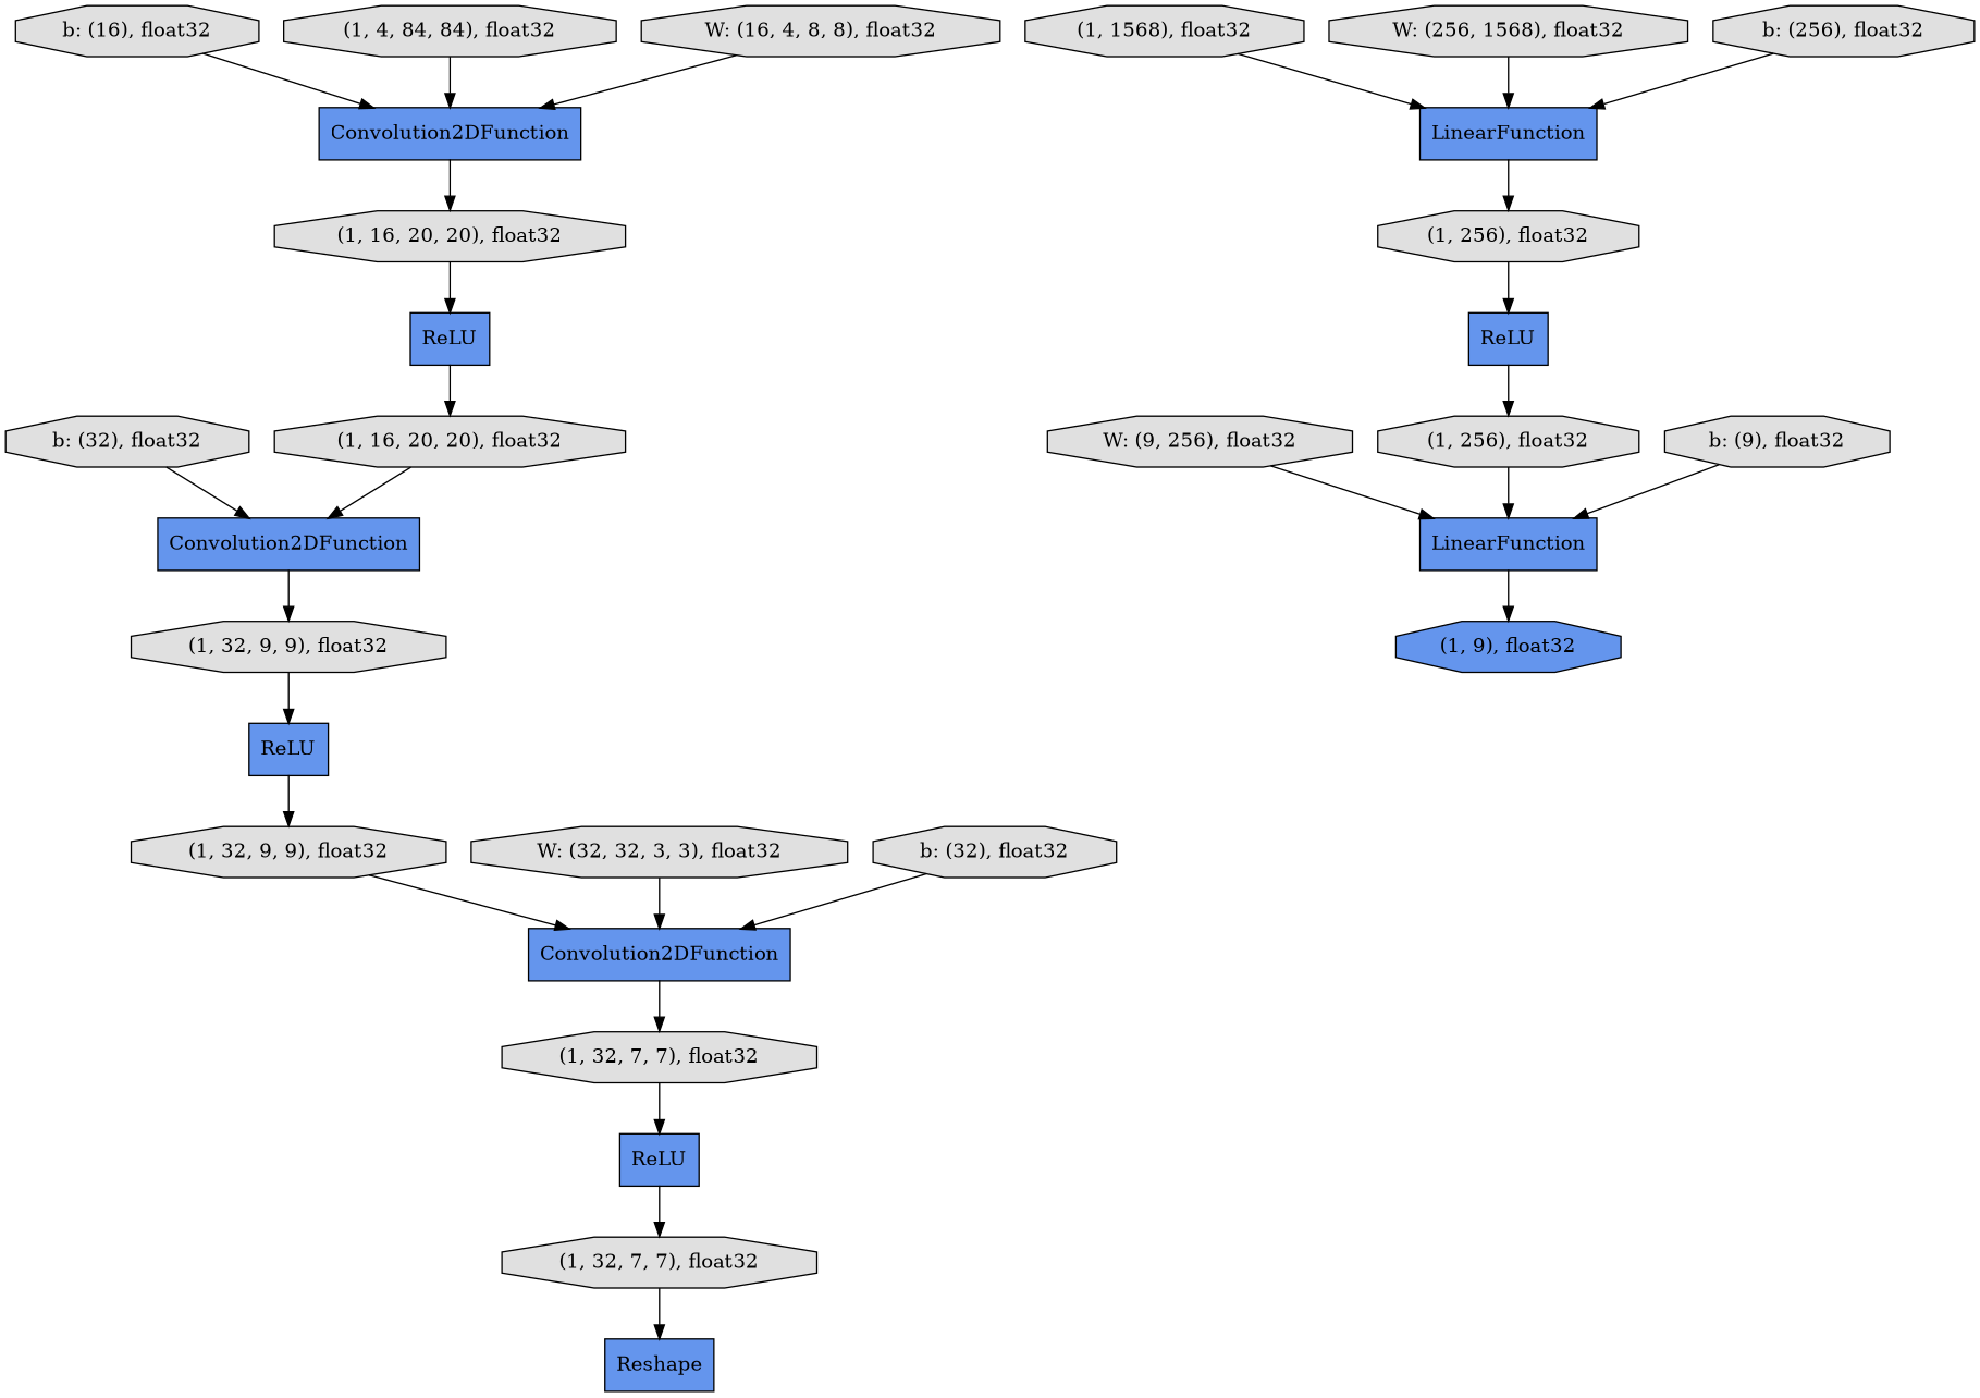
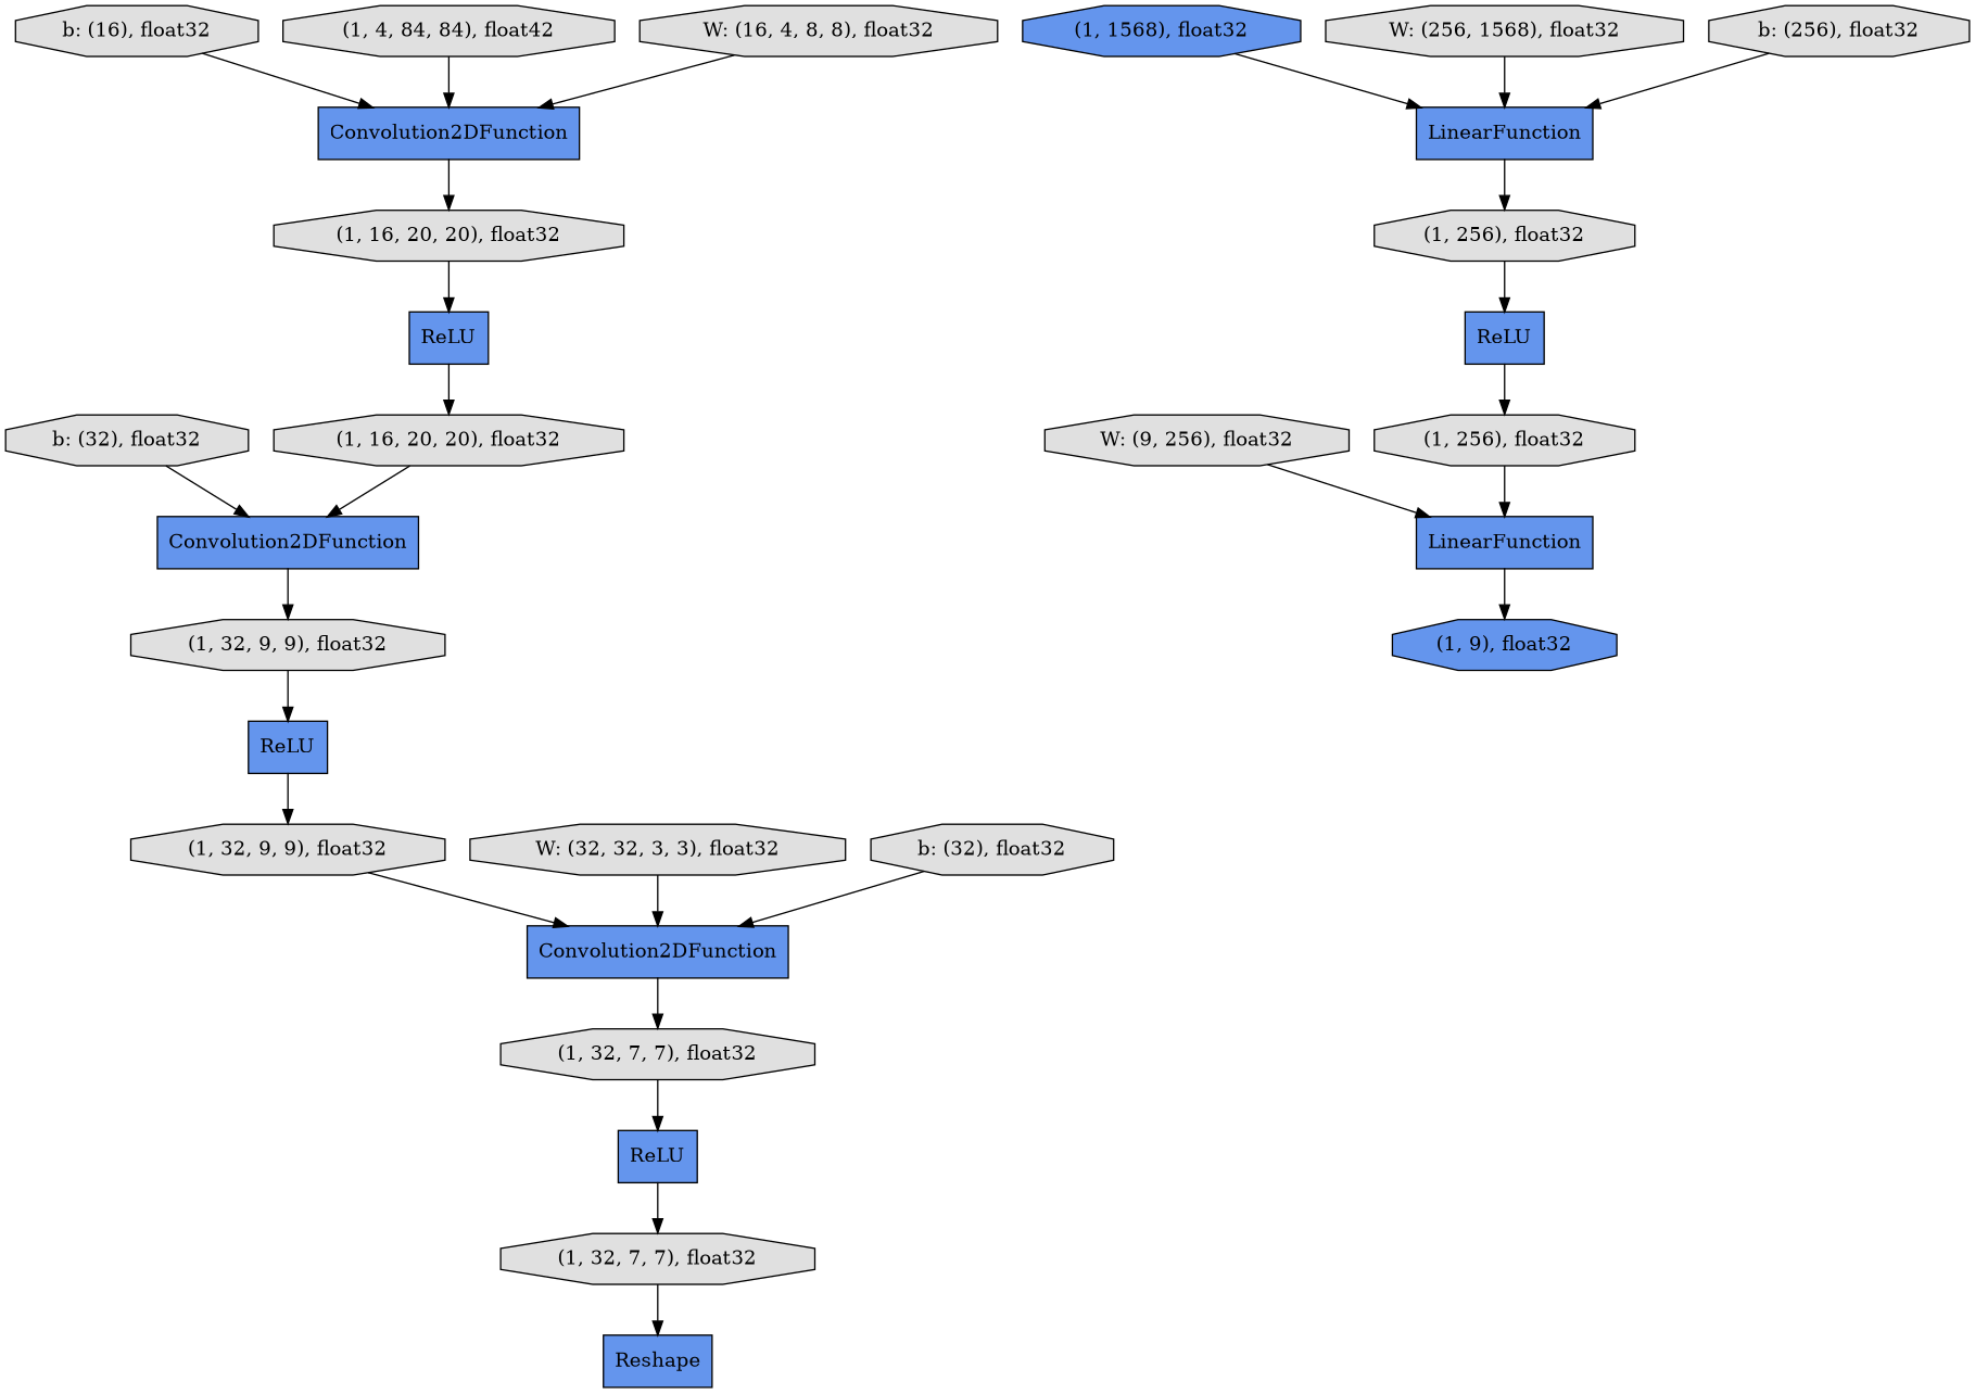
  digraph {
    rankdir=TB
    node [fillcolor="#E0E0E0" shape=octagon style=filled]
    n1 [label="(1, 32, 7, 7), float32"]
    n2 [fillcolor="#6495ED" label=Reshape shape=record]
    n3 [label="b: (16), float32"]
    n4 [fillcolor="#6495ED" label=Convolution2DFunction shape=record]
    n5 [label="(1, 16, 20, 20), float32"]
    n6 [label="W: (9, 256), float32"]
    n7 [fillcolor="#6495ED" label=LinearFunction shape=record]
    n8 [fillcolor="#6495ED" label="(1, 9), float32"]
    n9 [label="(1, 256), float32"]
    n10 [fillcolor="#6495ED" label=Convolution2DFunction shape=record]
    n11 [label="(1, 32, 9, 9), float32"]
-   n12 [label="(1, 1568), float32"]
+   n12 [fillcolor="#6495ED" label="(1, 1568), float32"]
    n13 [fillcolor="#6495ED" label=LinearFunction shape=record]
    n14 [label="(1, 256), float32"]
-   n15 [label="b: (9), float32"]
    n16 [label="b: (32), float32"]
    n17 [fillcolor="#6495ED" label=ReLU shape=record]
    n18 [fillcolor="#6495ED" label=ReLU shape=record]
    n19 [label="(1, 32, 9, 9), float32"]
    n20 [fillcolor="#6495ED" label=Convolution2DFunction shape=record]
-   n21 [label="(1, 4, 84, 84), float32"]
+   n21 [label="(1, 4, 84, 84), float42"]
    n22 [label="W: (32, 32, 3, 3), float32"]
    n23 [label="(1, 32, 7, 7), float32"]
    n24 [fillcolor="#6495ED" label=ReLU shape=record]
    n25 [label="(1, 16, 20, 20), float32"]
    n26 [fillcolor="#6495ED" label=ReLU shape=record]
    n27 [label="b: (32), float32"]
    n28 [label="W: (256, 1568), float32"]
    n29 [label="b: (256), float32"]
    n30 [label="W: (16, 4, 8, 8), float32"]
    n1 -> n2
    n3 -> n4
    n4 -> n5
    n5 -> n24
    n6 -> n7
    n7 -> n8
    n9 -> n7
    n10 -> n11
    n11 -> n17
    n12 -> n13
    n13 -> n14
    n14 -> n18
-   n15 -> n7
    n16 -> n10
    n17 -> n19
    n18 -> n9
    n19 -> n20
    n20 -> n23
    n21 -> n4
    n22 -> n20
    n23 -> n26
    n24 -> n25
    n25 -> n10
    n26 -> n1
    n27 -> n20
    n28 -> n13
    n29 -> n13
    n30 -> n4
  }
